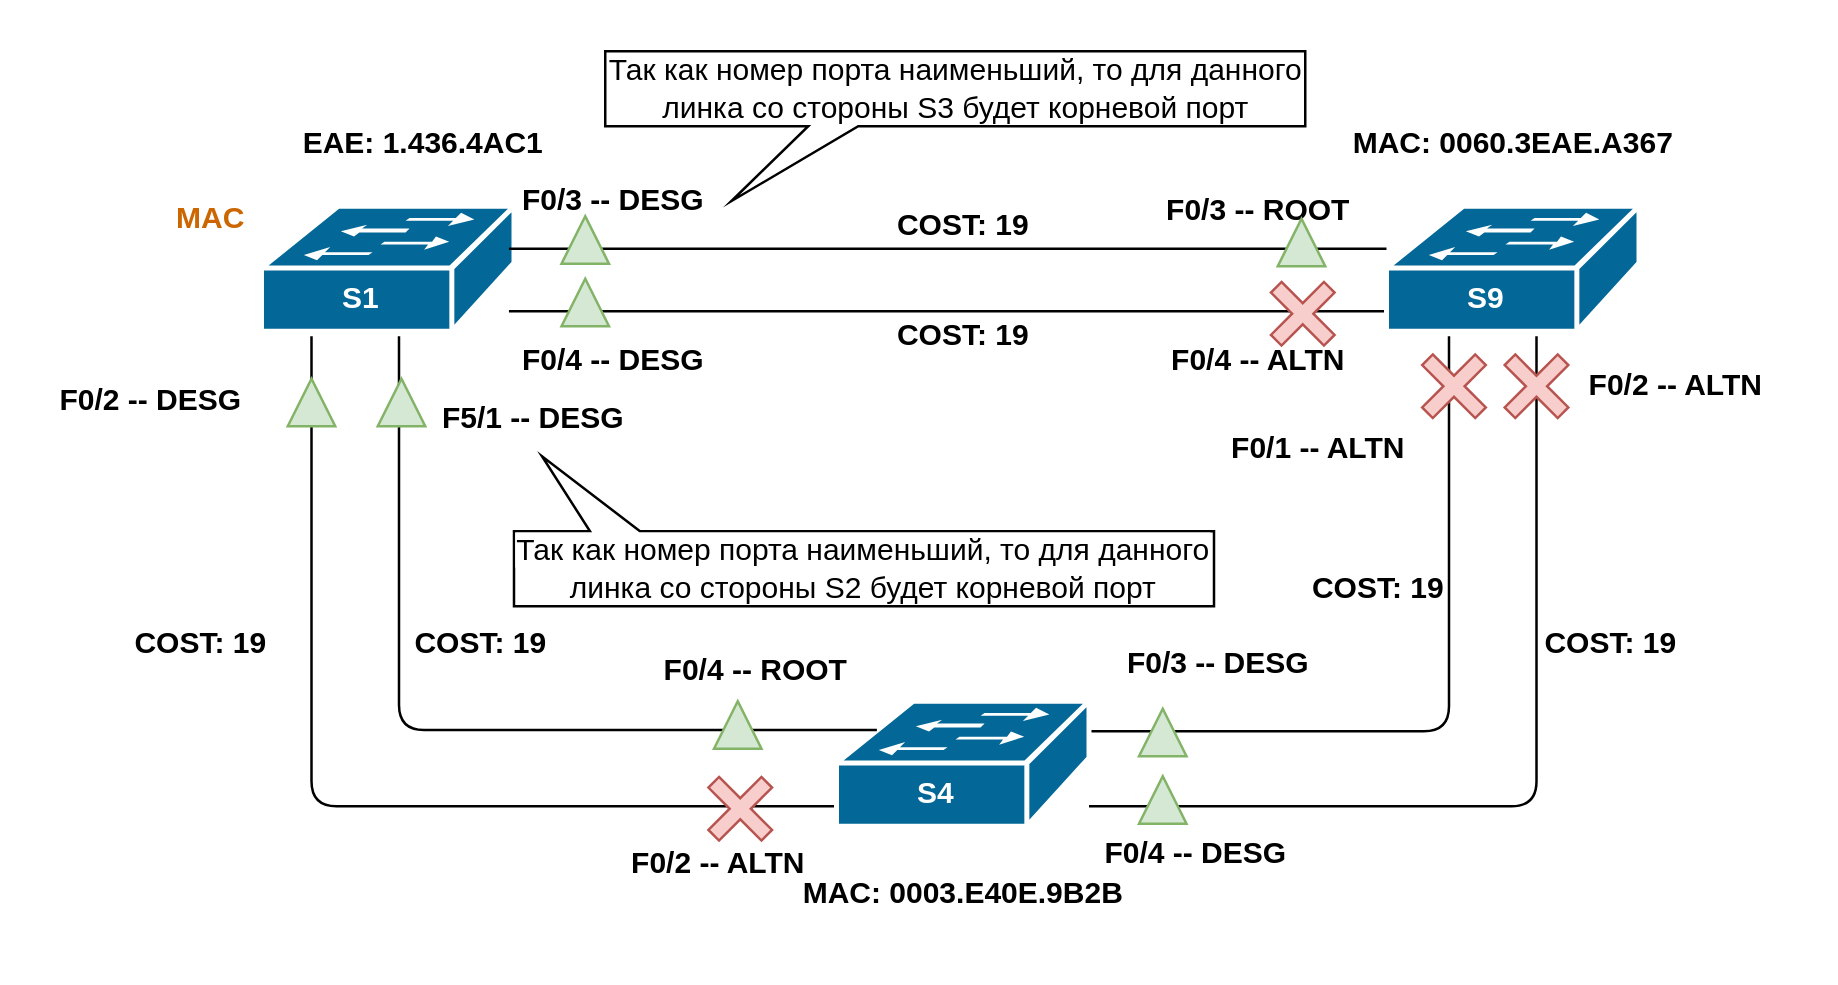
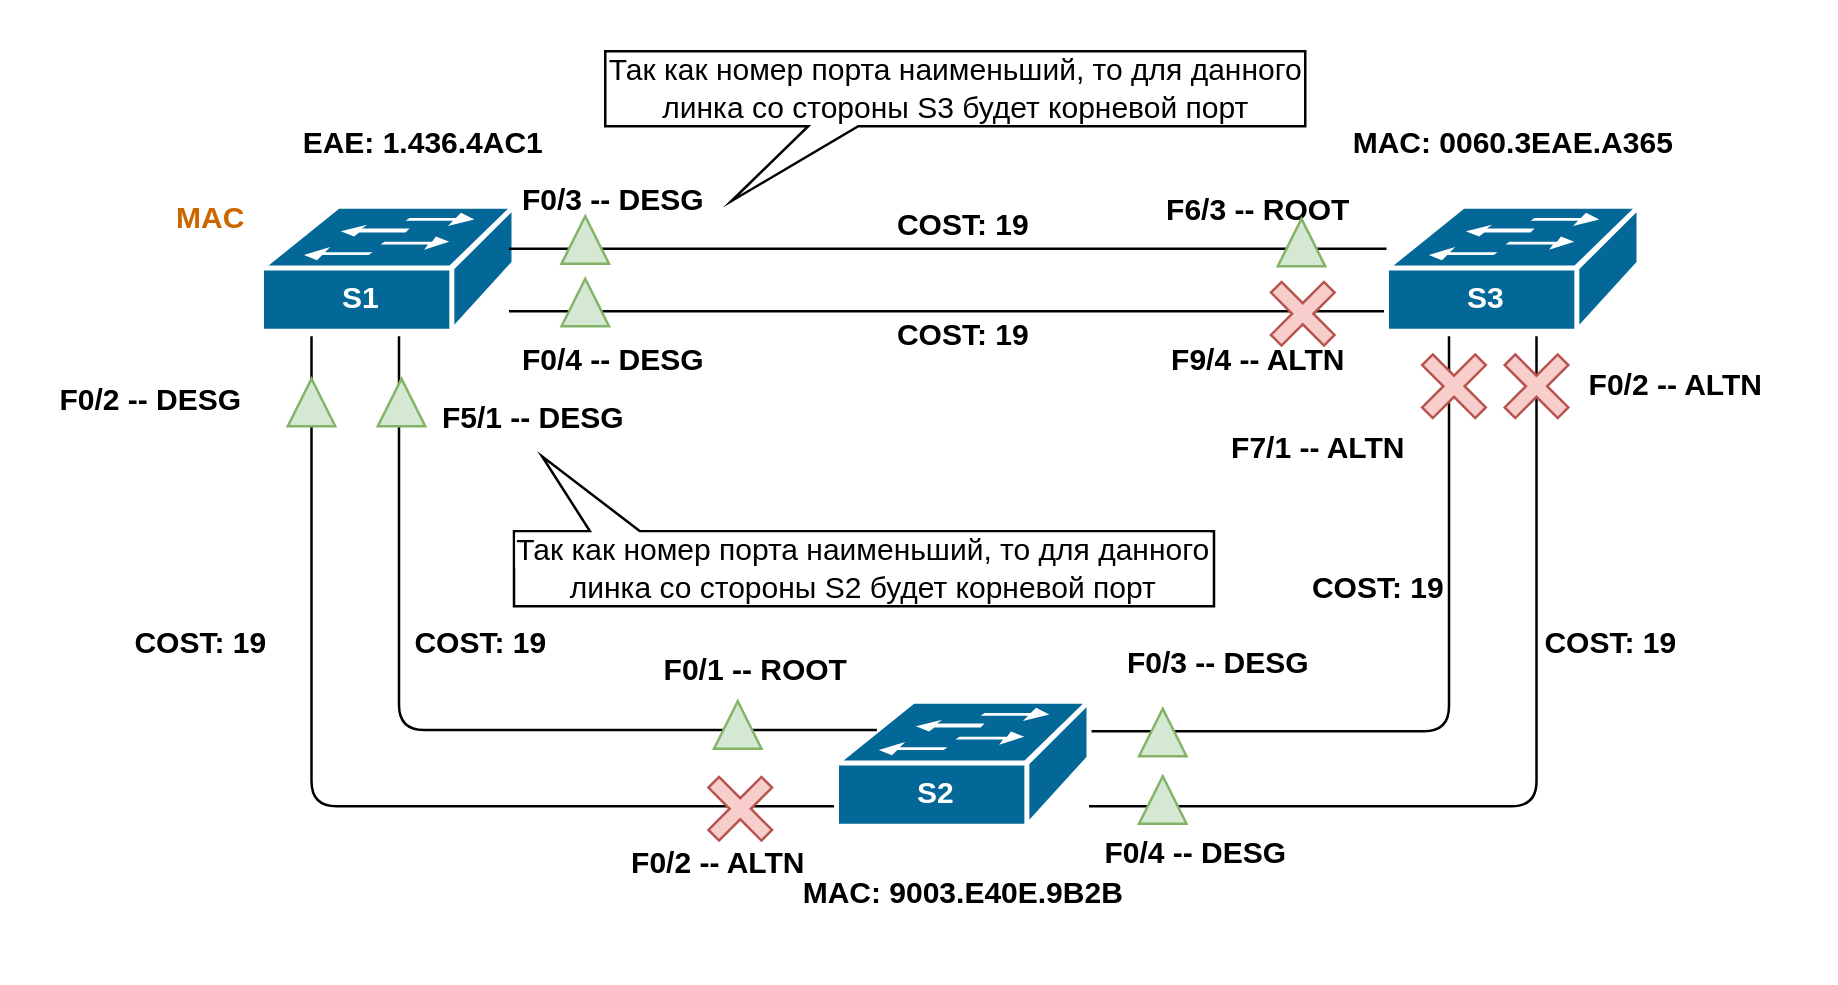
  <mxCell id="0" />
  <mxCell id="1" parent="0" />
  <mxCell id="2" style="edgeStyle=orthogonalEdgeStyle;rounded=1;orthogonalLoop=1;jettySize=auto;html=1;strokeColor=default;endArrow=open;endFill=0;" parent="1" source="10" target="12" edge="1"><mxGeometry relative="1" as="geometry"><Array as="points"><mxPoint x="124" y="322" /></Array></mxGeometry></mxCell>
  <mxCell id="3" style="edgeStyle=orthogonalEdgeStyle;rounded=1;orthogonalLoop=1;jettySize=auto;html=1;exitX=0.98;exitY=0.5;exitDx=0;exitDy=0;exitPerimeter=0;entryX=0;entryY=0.5;entryDx=0;entryDy=0;entryPerimeter=0;strokeColor=default;endArrow=none;endFill=0;" parent="1" edge="1"><mxGeometry relative="1" as="geometry"><mxPoint x="202.98" y="124" as="sourcePoint" /><mxPoint x="554" y="124" as="targetPoint" /></mxGeometry></mxCell>
  <mxCell id="4" value="" style="shape=mxgraph.cisco.switches.workgroup_switch;sketch=0;html=1;pointerEvents=1;dashed=0;fillColor=#036897;strokeColor=#ffffff;strokeWidth=2;verticalLabelPosition=bottom;verticalAlign=top;align=center;outlineConnect=0;" parent="1" vertex="1"><mxGeometry x="104" y="82" width="101" height="50" as="geometry" /></mxCell>
  <mxCell id="5" style="edgeStyle=orthogonalEdgeStyle;rounded=1;orthogonalLoop=1;jettySize=auto;html=1;strokeColor=default;endArrow=none;endFill=0;startArrow=none;" parent="1" source="11" target="8" edge="1"><mxGeometry relative="1" as="geometry"><Array as="points"><mxPoint x="614" y="322" /></Array><mxPoint x="554" y="402" as="targetPoint" /></mxGeometry></mxCell>
  <mxCell id="6" value="" style="shape=mxgraph.cisco.switches.workgroup_switch;sketch=0;html=1;pointerEvents=1;dashed=0;fillColor=#036897;strokeColor=#ffffff;strokeWidth=2;verticalLabelPosition=bottom;verticalAlign=top;align=center;outlineConnect=0;" parent="1" vertex="1"><mxGeometry x="554" y="82" width="101" height="50" as="geometry" /></mxCell>
  <mxCell id="7" style="edgeStyle=orthogonalEdgeStyle;rounded=1;orthogonalLoop=1;jettySize=auto;html=1;entryX=0.25;entryY=1;entryDx=0;entryDy=0;endArrow=none;endFill=0;" edge="1" parent="1" source="8" target="11"><mxGeometry relative="1" as="geometry"><Array as="points"><mxPoint x="579" y="292" /></Array></mxGeometry></mxCell>
  <mxCell id="8" value="" style="shape=mxgraph.cisco.switches.workgroup_switch;sketch=0;html=1;pointerEvents=1;dashed=0;fillColor=#036897;strokeColor=#ffffff;strokeWidth=2;verticalLabelPosition=bottom;verticalAlign=top;align=center;outlineConnect=0;" parent="1" vertex="1"><mxGeometry x="334" y="280" width="101" height="50" as="geometry" /></mxCell>
  <mxCell id="9" style="edgeStyle=orthogonalEdgeStyle;rounded=1;orthogonalLoop=1;jettySize=auto;html=1;exitX=0.75;exitY=1;exitDx=0;exitDy=0;entryX=0.16;entryY=0.23;entryDx=0;entryDy=0;entryPerimeter=0;endArrow=none;endFill=0;" edge="1" parent="1" source="10" target="8"><mxGeometry relative="1" as="geometry"><Array as="points"><mxPoint x="159" y="292" /></Array></mxGeometry></mxCell>
  <mxCell id="10" value="&lt;b&gt;S1&lt;/b&gt;" style="text;html=1;strokeColor=none;fillColor=none;align=center;verticalAlign=middle;whiteSpace=wrap;rounded=0;fontColor=#FFFFFF;" parent="1" vertex="1"><mxGeometry x="114" y="104" width="60" height="30" as="geometry" /></mxCell>
- <mxCell id="11" value="&lt;b&gt;S9&lt;/b&gt;" style="text;html=1;strokeColor=none;fillColor=none;align=center;verticalAlign=middle;whiteSpace=wrap;rounded=0;fontColor=#FFFFFF;" parent="1" vertex="1"><mxGeometry x="564" y="104" width="60" height="30" as="geometry" /></mxCell>
- <mxCell id="12" value="&lt;b&gt;S4&lt;/b&gt;" style="text;html=1;strokeColor=none;fillColor=none;align=center;verticalAlign=middle;whiteSpace=wrap;rounded=0;fontColor=#FFFFFF;" parent="1" vertex="1"><mxGeometry x="344" y="302" width="60" height="30" as="geometry" /></mxCell>
+ <mxCell id="11" value="&lt;b&gt;S3&lt;/b&gt;" style="text;html=1;strokeColor=none;fillColor=none;align=center;verticalAlign=middle;whiteSpace=wrap;rounded=0;fontColor=#FFFFFF;" parent="1" vertex="1"><mxGeometry x="564" y="104" width="60" height="30" as="geometry" /></mxCell>
+ <mxCell id="12" value="&lt;b&gt;S2&lt;/b&gt;" style="text;html=1;strokeColor=none;fillColor=none;align=center;verticalAlign=middle;whiteSpace=wrap;rounded=0;fontColor=#FFFFFF;" parent="1" vertex="1"><mxGeometry x="344" y="302" width="60" height="30" as="geometry" /></mxCell>
  <mxCell id="13" value="&lt;b&gt;EAE:&amp;nbsp;1.436.4AC1&lt;/b&gt;" style="text;html=1;strokeColor=none;fillColor=none;align=center;verticalAlign=middle;whiteSpace=wrap;rounded=0;fontColor=#000000;" parent="1" vertex="1"><mxGeometry x="94" y="42" width="150" height="30" as="geometry" /></mxCell>
- <mxCell id="14" value="&lt;b&gt;MAC:&amp;nbsp;0003.E40E.9B2B&lt;/b&gt;" style="text;html=1;strokeColor=none;fillColor=none;align=center;verticalAlign=middle;whiteSpace=wrap;rounded=0;fontColor=#000000;" parent="1" vertex="1"><mxGeometry x="309.5" y="342" width="150" height="30" as="geometry" /></mxCell>
- <mxCell id="15" value="&lt;b&gt;MAC:&amp;nbsp;0060.3EAE.A367&lt;/b&gt;" style="text;html=1;strokeColor=none;fillColor=none;align=center;verticalAlign=middle;whiteSpace=wrap;rounded=0;fontColor=#000000;" parent="1" vertex="1"><mxGeometry x="529.5" y="42" width="150" height="30" as="geometry" /></mxCell>
+ <mxCell id="14" value="&lt;b&gt;MAC:&amp;nbsp;9003.E40E.9B2B&lt;/b&gt;" style="text;html=1;strokeColor=none;fillColor=none;align=center;verticalAlign=middle;whiteSpace=wrap;rounded=0;fontColor=#000000;" parent="1" vertex="1"><mxGeometry x="309.5" y="342" width="150" height="30" as="geometry" /></mxCell>
+ <mxCell id="15" value="&lt;b&gt;MAC:&amp;nbsp;0060.3EAE.A365&lt;/b&gt;" style="text;html=1;strokeColor=none;fillColor=none;align=center;verticalAlign=middle;whiteSpace=wrap;rounded=0;fontColor=#000000;" parent="1" vertex="1"><mxGeometry x="529.5" y="42" width="150" height="30" as="geometry" /></mxCell>
  <mxCell id="16" value="&lt;b&gt;&lt;font&gt;MAC&lt;/font&gt;&lt;/b&gt;" style="text;html=1;strokeColor=none;fillColor=none;align=center;verticalAlign=middle;whiteSpace=wrap;rounded=0;fontColor=#CC6600;" parent="1" vertex="1"><mxGeometry x="54" y="72" width="60" height="30" as="geometry" /></mxCell>
  <mxCell id="17" value="&lt;font color=&quot;#000000&quot;&gt;&lt;b&gt;F0/2 -- DESG&lt;/b&gt;&lt;/font&gt;" style="text;html=1;strokeColor=none;fillColor=none;align=center;verticalAlign=middle;whiteSpace=wrap;rounded=0;fontColor=#CC6600;" parent="1" vertex="1"><mxGeometry x="20" y="145" width="80" height="30" as="geometry" /></mxCell>
  <mxCell id="18" value="&lt;font color=&quot;#000000&quot;&gt;&lt;b&gt;F0/2 -- ALTN&lt;/b&gt;&lt;/font&gt;" style="text;html=1;strokeColor=none;fillColor=none;align=center;verticalAlign=middle;whiteSpace=wrap;rounded=0;fontColor=#CC6600;" parent="1" vertex="1"><mxGeometry x="244" y="330" width="85.5" height="30" as="geometry" /></mxCell>
  <mxCell id="19" value="&lt;font color=&quot;#000000&quot;&gt;&lt;b&gt;F0/4 -- DESG&lt;/b&gt;&lt;/font&gt;" style="text;html=1;strokeColor=none;fillColor=none;align=center;verticalAlign=middle;whiteSpace=wrap;rounded=0;fontColor=#CC6600;" parent="1" vertex="1"><mxGeometry x="435" y="326" width="85.5" height="30" as="geometry" /></mxCell>
  <mxCell id="20" value="&lt;font color=&quot;#000000&quot;&gt;&lt;b&gt;F0/2 -- ALTN&lt;/b&gt;&lt;/font&gt;" style="text;html=1;strokeColor=none;fillColor=none;align=center;verticalAlign=middle;whiteSpace=wrap;rounded=0;fontColor=#CC6600;" parent="1" vertex="1"><mxGeometry x="627" y="139" width="85.5" height="30" as="geometry" /></mxCell>
- <mxCell id="21" value="&lt;font color=&quot;#000000&quot;&gt;&lt;b&gt;F0/4 -- ALTN&lt;/b&gt;&lt;/font&gt;" style="text;html=1;strokeColor=none;fillColor=none;align=center;verticalAlign=middle;whiteSpace=wrap;rounded=0;fontColor=#CC6600;" parent="1" vertex="1"><mxGeometry x="459.5" y="129" width="85.5" height="30" as="geometry" /></mxCell>
+ <mxCell id="21" value="&lt;font color=&quot;#000000&quot;&gt;&lt;b&gt;F9/4 -- ALTN&lt;/b&gt;&lt;/font&gt;" style="text;html=1;strokeColor=none;fillColor=none;align=center;verticalAlign=middle;whiteSpace=wrap;rounded=0;fontColor=#CC6600;" parent="1" vertex="1"><mxGeometry x="459.5" y="129" width="85.5" height="30" as="geometry" /></mxCell>
  <mxCell id="22" value="" style="shape=cross;whiteSpace=wrap;html=1;rotation=45;fillColor=#f8cecc;strokeColor=#b85450;" parent="1" vertex="1"><mxGeometry x="599" y="139" width="30" height="30" as="geometry" /></mxCell>
  <mxCell id="23" value="&lt;font color=&quot;#000000&quot;&gt;&lt;b&gt;F0/4 -- DESG&lt;/b&gt;&lt;/font&gt;" style="text;html=1;strokeColor=none;fillColor=none;align=center;verticalAlign=middle;whiteSpace=wrap;rounded=0;fontColor=#CC6600;" parent="1" vertex="1"><mxGeometry x="205" y="129" width="80" height="30" as="geometry" /></mxCell>
  <mxCell id="24" value="&lt;b&gt;COST: 19&lt;/b&gt;" style="text;html=1;strokeColor=none;fillColor=none;align=center;verticalAlign=middle;whiteSpace=wrap;rounded=0;fontColor=#000000;" parent="1" vertex="1"><mxGeometry x="354.5" y="75" width="60" height="30" as="geometry" /></mxCell>
  <mxCell id="25" value="&lt;b&gt;COST: 19&lt;/b&gt;" style="text;html=1;strokeColor=none;fillColor=none;align=center;verticalAlign=middle;whiteSpace=wrap;rounded=0;fontColor=#000000;" parent="1" vertex="1"><mxGeometry x="50" y="242" width="60" height="30" as="geometry" /></mxCell>
  <mxCell id="26" value="" style="triangle;whiteSpace=wrap;html=1;rotation=-90;fillColor=#d5e8d4;strokeColor=#82b366;" parent="1" vertex="1"><mxGeometry x="224" y="111" width="19" height="19" as="geometry" /></mxCell>
  <mxCell id="27" value="" style="triangle;whiteSpace=wrap;html=1;rotation=-90;fillColor=#d5e8d4;strokeColor=#82b366;" parent="1" vertex="1"><mxGeometry x="114.5" y="151" width="19" height="19" as="geometry" /></mxCell>
  <mxCell id="28" value="" style="triangle;whiteSpace=wrap;html=1;rotation=-90;fillColor=#d5e8d4;strokeColor=#82b366;" parent="1" vertex="1"><mxGeometry x="285" y="280" width="19" height="19" as="geometry" /></mxCell>
  <mxCell id="29" value="" style="triangle;whiteSpace=wrap;html=1;rotation=-90;fillColor=#d5e8d4;strokeColor=#82b366;" parent="1" vertex="1"><mxGeometry x="455" y="310" width="19" height="19" as="geometry" /></mxCell>
  <mxCell id="30" style="edgeStyle=orthogonalEdgeStyle;rounded=1;orthogonalLoop=1;jettySize=auto;html=1;exitX=0.98;exitY=0.5;exitDx=0;exitDy=0;exitPerimeter=0;entryX=0;entryY=0.5;entryDx=0;entryDy=0;entryPerimeter=0;strokeColor=default;endArrow=none;endFill=0;" edge="1" parent="1"><mxGeometry relative="1" as="geometry"><mxPoint x="202.98" y="99" as="sourcePoint" /><mxPoint x="554" y="99" as="targetPoint" /></mxGeometry></mxCell>
- <mxCell id="31" value="&lt;font color=&quot;#000000&quot;&gt;&lt;b&gt;F0/3 -- ROOT&lt;/b&gt;&lt;/font&gt;" style="text;html=1;strokeColor=none;fillColor=none;align=center;verticalAlign=middle;whiteSpace=wrap;rounded=0;fontColor=#CC6600;" vertex="1" parent="1"><mxGeometry x="459.5" y="69" width="85.5" height="30" as="geometry" /></mxCell>
+ <mxCell id="31" value="&lt;font color=&quot;#000000&quot;&gt;&lt;b&gt;F6/3 -- ROOT&lt;/b&gt;&lt;/font&gt;" style="text;html=1;strokeColor=none;fillColor=none;align=center;verticalAlign=middle;whiteSpace=wrap;rounded=0;fontColor=#CC6600;" vertex="1" parent="1"><mxGeometry x="459.5" y="69" width="85.5" height="30" as="geometry" /></mxCell>
  <mxCell id="32" value="&lt;font color=&quot;#000000&quot;&gt;&lt;b&gt;F0/3 -- DESG&lt;/b&gt;&lt;/font&gt;" style="text;html=1;strokeColor=none;fillColor=none;align=center;verticalAlign=middle;whiteSpace=wrap;rounded=0;fontColor=#CC6600;" vertex="1" parent="1"><mxGeometry x="205" y="65" width="80" height="30" as="geometry" /></mxCell>
  <mxCell id="33" value="" style="triangle;whiteSpace=wrap;html=1;rotation=-90;fillColor=#d5e8d4;strokeColor=#82b366;" vertex="1" parent="1"><mxGeometry x="224" y="86" width="19" height="19" as="geometry" /></mxCell>
  <mxCell id="34" value="" style="triangle;whiteSpace=wrap;html=1;rotation=-90;fillColor=#d5e8d4;strokeColor=#82b366;" vertex="1" parent="1"><mxGeometry x="510.5" y="87" width="19" height="19" as="geometry" /></mxCell>
  <mxCell id="35" value="Так как номер порта наименьший, то для данного линка со стороны S3 будет корневой порт" style="shape=callout;whiteSpace=wrap;html=1;perimeter=calloutPerimeter;size=30;position=0.29;position2=0.18;" vertex="1" parent="1"><mxGeometry x="241.5" y="20" width="280" height="60" as="geometry" /></mxCell>
  <mxCell id="36" value="" style="shape=cross;whiteSpace=wrap;html=1;rotation=45;fillColor=#f8cecc;strokeColor=#b85450;" vertex="1" parent="1"><mxGeometry x="505.5" y="110" width="30" height="30" as="geometry" /></mxCell>
  <mxCell id="37" value="&lt;b&gt;COST: 19&lt;/b&gt;" style="text;html=1;strokeColor=none;fillColor=none;align=center;verticalAlign=middle;whiteSpace=wrap;rounded=0;fontColor=#000000;" vertex="1" parent="1"><mxGeometry x="354.5" y="119" width="60" height="30" as="geometry" /></mxCell>
  <mxCell id="38" value="&lt;font color=&quot;#000000&quot;&gt;&lt;b&gt;F0/3 -- DESG&lt;/b&gt;&lt;/font&gt;" style="text;html=1;strokeColor=none;fillColor=none;align=center;verticalAlign=middle;whiteSpace=wrap;rounded=0;fontColor=#CC6600;" vertex="1" parent="1"><mxGeometry x="444" y="250" width="85.5" height="30" as="geometry" /></mxCell>
  <mxCell id="39" value="" style="triangle;whiteSpace=wrap;html=1;rotation=-90;fillColor=#d5e8d4;strokeColor=#82b366;" vertex="1" parent="1"><mxGeometry x="455" y="283" width="19" height="19" as="geometry" /></mxCell>
  <mxCell id="40" value="" style="shape=cross;whiteSpace=wrap;html=1;rotation=45;fillColor=#f8cecc;strokeColor=#b85450;" vertex="1" parent="1"><mxGeometry x="566" y="139" width="30" height="30" as="geometry" /></mxCell>
- <mxCell id="41" value="&lt;font color=&quot;#000000&quot;&gt;&lt;b&gt;F0/1 -- ALTN&lt;/b&gt;&lt;/font&gt;" style="text;html=1;strokeColor=none;fillColor=none;align=center;verticalAlign=middle;whiteSpace=wrap;rounded=0;fontColor=#CC6600;" vertex="1" parent="1"><mxGeometry x="484" y="164" width="85.5" height="30" as="geometry" /></mxCell>
+ <mxCell id="41" value="&lt;font color=&quot;#000000&quot;&gt;&lt;b&gt;F7/1 -- ALTN&lt;/b&gt;&lt;/font&gt;" style="text;html=1;strokeColor=none;fillColor=none;align=center;verticalAlign=middle;whiteSpace=wrap;rounded=0;fontColor=#CC6600;" vertex="1" parent="1"><mxGeometry x="484" y="164" width="85.5" height="30" as="geometry" /></mxCell>
  <mxCell id="42" value="&lt;b&gt;COST: 19&lt;/b&gt;" style="text;html=1;strokeColor=none;fillColor=none;align=center;verticalAlign=middle;whiteSpace=wrap;rounded=0;fontColor=#000000;" vertex="1" parent="1"><mxGeometry x="520.5" y="220" width="60" height="30" as="geometry" /></mxCell>
  <mxCell id="43" value="&lt;b&gt;COST: 19&lt;/b&gt;" style="text;html=1;strokeColor=none;fillColor=none;align=center;verticalAlign=middle;whiteSpace=wrap;rounded=0;fontColor=#000000;" vertex="1" parent="1"><mxGeometry x="614" y="242" width="60" height="30" as="geometry" /></mxCell>
  <mxCell id="44" value="" style="shape=callout;whiteSpace=wrap;html=1;perimeter=calloutPerimeter;size=30;position=0.82;position2=0.96;rotation=-180;" vertex="1" parent="1"><mxGeometry x="205" y="182" width="280" height="60" as="geometry" /></mxCell>
  <mxCell id="45" value="&lt;span style=&quot;background-color: rgb(255, 255, 255);&quot;&gt;Так как номер порта наименьший, то для данного линка со стороны S2 будет корневой порт&lt;/span&gt;" style="text;html=1;strokeColor=none;fillColor=none;align=center;verticalAlign=middle;whiteSpace=wrap;rounded=0;" vertex="1" parent="1"><mxGeometry x="205" y="212" width="280" height="30" as="geometry" /></mxCell>
  <mxCell id="46" value="" style="triangle;whiteSpace=wrap;html=1;rotation=-90;fillColor=#d5e8d4;strokeColor=#82b366;" vertex="1" parent="1"><mxGeometry x="150.5" y="151" width="19" height="19" as="geometry" /></mxCell>
  <mxCell id="47" value="&lt;font color=&quot;#000000&quot;&gt;&lt;b&gt;F5/1 -- DESG&lt;/b&gt;&lt;/font&gt;" style="text;html=1;strokeColor=none;fillColor=none;align=center;verticalAlign=middle;whiteSpace=wrap;rounded=0;fontColor=#CC6600;" vertex="1" parent="1"><mxGeometry x="173" y="152" width="80" height="30" as="geometry" /></mxCell>
- <mxCell id="48" value="&lt;font color=&quot;#000000&quot;&gt;&lt;b&gt;F0/4 -- ROOT&lt;/b&gt;&lt;/font&gt;" style="text;html=1;strokeColor=none;fillColor=none;align=center;verticalAlign=middle;whiteSpace=wrap;rounded=0;fontColor=#CC6600;" vertex="1" parent="1"><mxGeometry x="258.5" y="253" width="85.5" height="30" as="geometry" /></mxCell>
+ <mxCell id="48" value="&lt;font color=&quot;#000000&quot;&gt;&lt;b&gt;F0/1 -- ROOT&lt;/b&gt;&lt;/font&gt;" style="text;html=1;strokeColor=none;fillColor=none;align=center;verticalAlign=middle;whiteSpace=wrap;rounded=0;fontColor=#CC6600;" vertex="1" parent="1"><mxGeometry x="258.5" y="253" width="85.5" height="30" as="geometry" /></mxCell>
  <mxCell id="49" value="" style="shape=cross;whiteSpace=wrap;html=1;rotation=45;fillColor=#f8cecc;strokeColor=#b85450;" vertex="1" parent="1"><mxGeometry x="280.5" y="308" width="30" height="30" as="geometry" /></mxCell>
  <mxCell id="50" value="&lt;b&gt;COST: 19&lt;/b&gt;" style="text;html=1;strokeColor=none;fillColor=none;align=center;verticalAlign=middle;whiteSpace=wrap;rounded=0;fontColor=#000000;" vertex="1" parent="1"><mxGeometry x="162" y="242" width="60" height="30" as="geometry" /></mxCell>
